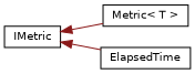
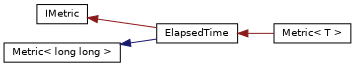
  digraph {
    rankdir=LR
    node [color=black fillcolor=white fontname=Helvetica fontsize=10 shape=record style=filled]
    edge [color=firebrick4 dir=back fontname=Helvetica fontsize=10 labelfontname=Helvetica labelfontsize=10 style=solid]
    n1 [height=0.2 label=IMetric width=0.4]
    n2 [height=0.2 label="Metric\< T \>" width=0.4]
    n3 [height=0.2 label=ElapsedTime width=0.4]
-   n1 -> n2
+   n4 [height=0.2 label="Metric\< long long \>" width=0.4]
+   n3 -> n2
    n1 -> n3
+   n4 -> n3 [color=midnightblue]
  }
